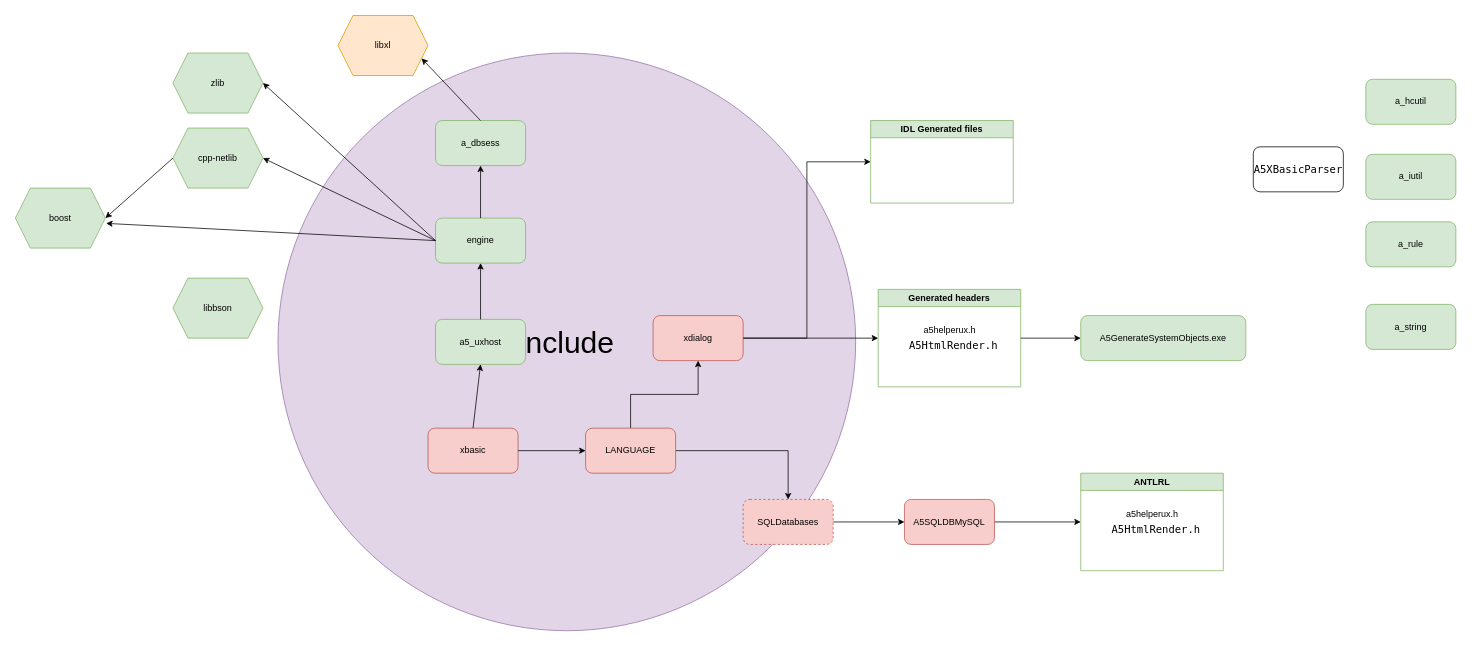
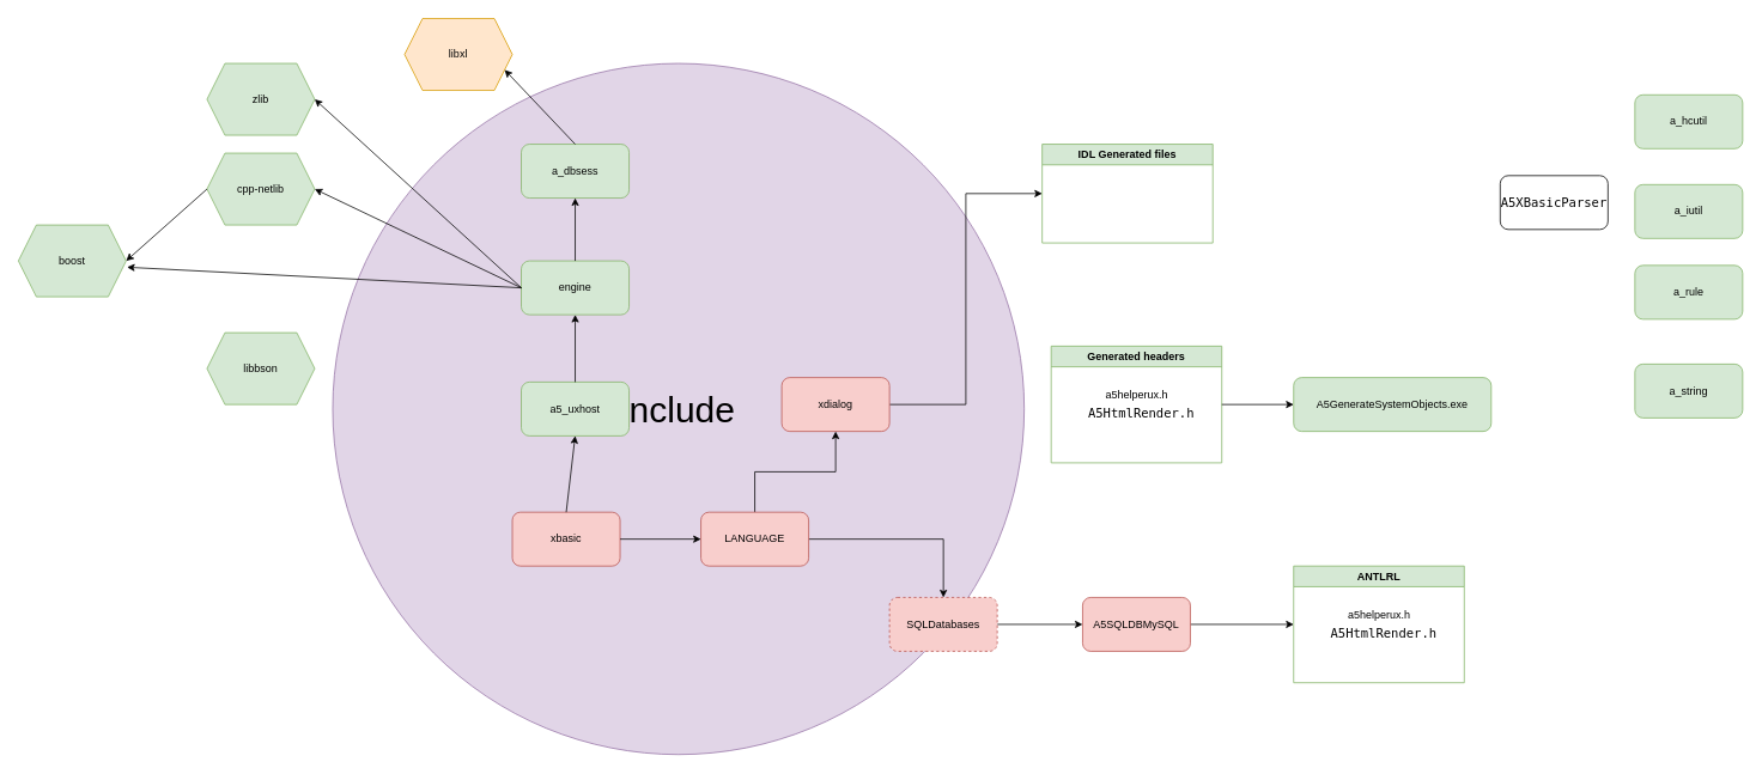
  <mxCell id="0" />
  <mxCell id="1" parent="0" />
  <mxCell id="2" value="&lt;font style=&quot;font-size: 40px;&quot;&gt;include&lt;/font&gt;" style="ellipse;whiteSpace=wrap;html=1;aspect=fixed;fillColor=#e1d5e7;strokeColor=#9673a6;movable=0;resizable=0;rotatable=0;deletable=0;editable=0;locked=1;connectable=0;" parent="1" vertex="1"><mxGeometry x="370" y="70" width="770" height="770" as="geometry" /></mxCell>
  <mxCell id="3" value="a_dbsess" style="rounded=1;whiteSpace=wrap;html=1;fillColor=#d5e8d4;strokeColor=#82b366;" parent="1" vertex="1"><mxGeometry x="580" y="160" width="120" height="60" as="geometry" /></mxCell>
  <mxCell id="4" value="a_iutil" style="rounded=1;whiteSpace=wrap;html=1;fillColor=#d5e8d4;strokeColor=#82b366;" parent="1" vertex="1"><mxGeometry x="1820" y="205" width="120" height="60" as="geometry" /></mxCell>
  <mxCell id="5" value="engine" style="rounded=1;whiteSpace=wrap;html=1;fillColor=#d5e8d4;strokeColor=#82b366;" parent="1" vertex="1"><mxGeometry x="580" y="290" width="120" height="60" as="geometry" /></mxCell>
  <mxCell id="6" value="" style="endArrow=classic;html=1;rounded=0;entryX=0.5;entryY=1;entryDx=0;entryDy=0;exitX=0.5;exitY=0;exitDx=0;exitDy=0;" parent="1" source="5" target="3" edge="1"><mxGeometry width="50" height="50" relative="1" as="geometry"><mxPoint x="660" y="540" as="sourcePoint" /><mxPoint x="710" y="490" as="targetPoint" /></mxGeometry></mxCell>
  <mxCell id="7" value="a5_uxhost" style="rounded=1;whiteSpace=wrap;html=1;fillColor=#d5e8d4;strokeColor=#82b366;" parent="1" vertex="1"><mxGeometry x="580" y="425" width="120" height="60" as="geometry" /></mxCell>
  <mxCell id="8" value="" style="endArrow=classic;html=1;rounded=0;exitX=0.5;exitY=0;exitDx=0;exitDy=0;entryX=0.5;entryY=1;entryDx=0;entryDy=0;" parent="1" source="7" target="5" edge="1"><mxGeometry width="50" height="50" relative="1" as="geometry"><mxPoint x="660" y="540" as="sourcePoint" /><mxPoint x="710" y="490" as="targetPoint" /></mxGeometry></mxCell>
  <mxCell id="9" value="a_hcutil" style="rounded=1;whiteSpace=wrap;html=1;fillColor=#d5e8d4;strokeColor=#82b366;" parent="1" vertex="1"><mxGeometry x="1820" y="105" width="120" height="60" as="geometry" /></mxCell>
  <mxCell id="10" value="a_rule" style="rounded=1;whiteSpace=wrap;html=1;fillColor=#d5e8d4;strokeColor=#82b366;" parent="1" vertex="1"><mxGeometry x="1820" y="295" width="120" height="60" as="geometry" /></mxCell>
  <mxCell id="11" value="a_string" style="rounded=1;whiteSpace=wrap;html=1;fillColor=#d5e8d4;strokeColor=#82b366;" parent="1" vertex="1"><mxGeometry x="1820" y="405" width="120" height="60" as="geometry" /></mxCell>
  <mxCell id="12" value="&lt;p style=&quot;font-family: &amp;quot;Droid Sans Mono&amp;quot;, &amp;quot;monospace&amp;quot;, monospace; font-size: 14px; line-height: 19px;&quot;&gt;A5XBasicParser&lt;/p&gt;" style="rounded=1;whiteSpace=wrap;html=1;" parent="1" vertex="1"><mxGeometry x="1670" y="195" width="120" height="60" as="geometry" /></mxCell>
  <mxCell id="13" style="edgeStyle=orthogonalEdgeStyle;rounded=0;orthogonalLoop=1;jettySize=auto;html=1;entryX=0;entryY=0.5;entryDx=0;entryDy=0;" edge="1" parent="1" source="14" target="32"><mxGeometry relative="1" as="geometry" /></mxCell>
  <mxCell id="14" value="xdialog" style="rounded=1;whiteSpace=wrap;html=1;fillColor=#f8cecc;strokeColor=#b85450;" parent="1" vertex="1"><mxGeometry x="870" y="420" width="120" height="60" as="geometry" /></mxCell>
  <mxCell id="15" value="xbasic" style="rounded=1;whiteSpace=wrap;html=1;fillColor=#f8cecc;strokeColor=#b85450;" parent="1" vertex="1"><mxGeometry x="570" y="570" width="120" height="60" as="geometry" /></mxCell>
  <mxCell id="16" value="" style="endArrow=classic;html=1;rounded=0;exitX=0.5;exitY=0;exitDx=0;exitDy=0;entryX=0.5;entryY=1;entryDx=0;entryDy=0;" parent="1" source="15" target="7" edge="1"><mxGeometry width="50" height="50" relative="1" as="geometry"><mxPoint x="660" y="540" as="sourcePoint" /><mxPoint x="710" y="490" as="targetPoint" /></mxGeometry></mxCell>
  <mxCell id="17" value="boost" style="shape=hexagon;perimeter=hexagonPerimeter2;whiteSpace=wrap;html=1;fixedSize=1;fillColor=#d5e8d4;strokeColor=#82b366;" parent="1" vertex="1"><mxGeometry x="20" y="250" width="120" height="80" as="geometry" /></mxCell>
  <mxCell id="18" value="zlib" style="shape=hexagon;perimeter=hexagonPerimeter2;whiteSpace=wrap;html=1;fixedSize=1;fillColor=#d5e8d4;strokeColor=#82b366;" parent="1" vertex="1"><mxGeometry x="230" y="70" width="120" height="80" as="geometry" /></mxCell>
  <mxCell id="19" value="cpp-netlib" style="shape=hexagon;perimeter=hexagonPerimeter2;whiteSpace=wrap;html=1;fixedSize=1;fillColor=#d5e8d4;strokeColor=#82b366;" parent="1" vertex="1"><mxGeometry x="230" y="170" width="120" height="80" as="geometry" /></mxCell>
  <mxCell id="20" value="libbson" style="shape=hexagon;perimeter=hexagonPerimeter2;whiteSpace=wrap;html=1;fixedSize=1;fillColor=#d5e8d4;strokeColor=#82b366;" parent="1" vertex="1"><mxGeometry x="230" y="370" width="120" height="80" as="geometry" /></mxCell>
  <mxCell id="21" value="" style="endArrow=classic;html=1;rounded=0;exitX=0;exitY=0.5;exitDx=0;exitDy=0;entryX=1.008;entryY=0.588;entryDx=0;entryDy=0;entryPerimeter=0;" parent="1" source="5" target="17" edge="1"><mxGeometry width="50" height="50" relative="1" as="geometry"><mxPoint x="660" y="540" as="sourcePoint" /><mxPoint x="710" y="490" as="targetPoint" /></mxGeometry></mxCell>
  <mxCell id="22" value="" style="endArrow=classic;html=1;rounded=0;exitX=0;exitY=0.5;exitDx=0;exitDy=0;entryX=1;entryY=0.5;entryDx=0;entryDy=0;" parent="1" source="5" target="18" edge="1"><mxGeometry width="50" height="50" relative="1" as="geometry"><mxPoint x="660" y="540" as="sourcePoint" /><mxPoint x="710" y="490" as="targetPoint" /></mxGeometry></mxCell>
  <mxCell id="23" value="" style="endArrow=classic;html=1;rounded=0;exitX=0;exitY=0.5;exitDx=0;exitDy=0;entryX=1;entryY=0.5;entryDx=0;entryDy=0;" parent="1" source="5" target="19" edge="1"><mxGeometry width="50" height="50" relative="1" as="geometry"><mxPoint x="660" y="540" as="sourcePoint" /><mxPoint x="710" y="490" as="targetPoint" /></mxGeometry></mxCell>
  <mxCell id="24" value="" style="endArrow=classic;html=1;rounded=0;exitX=0;exitY=0.5;exitDx=0;exitDy=0;entryX=1;entryY=0.5;entryDx=0;entryDy=0;" parent="1" source="19" target="17" edge="1"><mxGeometry width="50" height="50" relative="1" as="geometry"><mxPoint x="660" y="120" as="sourcePoint" /><mxPoint x="710" y="70" as="targetPoint" /></mxGeometry></mxCell>
  <mxCell id="25" value="" style="endArrow=classic;html=1;rounded=0;exitX=1;exitY=0.5;exitDx=0;exitDy=0;entryX=0;entryY=0.5;entryDx=0;entryDy=0;" parent="1" source="15" target="37" edge="1"><mxGeometry width="50" height="50" relative="1" as="geometry"><mxPoint x="790" y="570" as="sourcePoint" /><mxPoint x="840" y="520" as="targetPoint" /></mxGeometry></mxCell>
- <mxCell id="26" value="" style="endArrow=classic;html=1;rounded=0;exitX=1;exitY=0.5;exitDx=0;exitDy=0;entryX=0;entryY=0.5;entryDx=0;entryDy=0;" parent="1" source="14" target="27" edge="1"><mxGeometry width="50" height="50" relative="1" as="geometry"><mxPoint x="790" y="570" as="sourcePoint" /><mxPoint x="840" y="520" as="targetPoint" /></mxGeometry></mxCell>
  <mxCell id="27" value="Generated headers" style="swimlane;whiteSpace=wrap;html=1;fillColor=#d5e8d4;strokeColor=#82b366;" parent="1" vertex="1"><mxGeometry x="1170" y="385" width="190" height="130" as="geometry" /></mxCell>
  <mxCell id="28" value="a5helperux.h" style="text;html=1;align=center;verticalAlign=middle;resizable=0;points=[];autosize=1;strokeColor=none;fillColor=none;" parent="27" vertex="1"><mxGeometry x="50" y="40" width="90" height="30" as="geometry" /></mxCell>
  <mxCell id="29" value="&lt;div style=&quot;font-family: &amp;quot;Droid Sans Mono&amp;quot;, &amp;quot;monospace&amp;quot;, monospace; font-size: 14px; line-height: 19px;&quot;&gt;A5HtmlRender.h&lt;/div&gt;" style="text;html=1;align=center;verticalAlign=middle;resizable=0;points=[];autosize=1;strokeColor=none;fillColor=none;" parent="27" vertex="1"><mxGeometry x="30" y="60" width="140" height="30" as="geometry" /></mxCell>
  <mxCell id="30" value="A5GenerateSystemObjects.exe" style="rounded=1;whiteSpace=wrap;html=1;fillColor=#d5e8d4;strokeColor=#82b366;" parent="1" vertex="1"><mxGeometry x="1440" y="420" width="220" height="60" as="geometry" /></mxCell>
  <mxCell id="31" value="" style="endArrow=classic;html=1;rounded=0;exitX=1;exitY=0.5;exitDx=0;exitDy=0;entryX=0;entryY=0.5;entryDx=0;entryDy=0;" parent="1" source="27" target="30" edge="1"><mxGeometry width="50" height="50" relative="1" as="geometry"><mxPoint x="1060" y="225" as="sourcePoint" /><mxPoint x="1110" y="175" as="targetPoint" /></mxGeometry></mxCell>
  <mxCell id="32" value="IDL Generated files" style="swimlane;whiteSpace=wrap;html=1;fillColor=#d5e8d4;strokeColor=#82b366;" parent="1" vertex="1"><mxGeometry x="1160" y="160" width="190" height="110" as="geometry" /></mxCell>
  <mxCell id="33" value="libxl" style="shape=hexagon;perimeter=hexagonPerimeter2;whiteSpace=wrap;html=1;fixedSize=1;fillColor=#ffe6cc;strokeColor=#d79b00;" parent="1" vertex="1"><mxGeometry x="450" y="20" width="120" height="80" as="geometry" /></mxCell>
  <mxCell id="34" value="" style="endArrow=classic;html=1;rounded=0;exitX=0.5;exitY=0;exitDx=0;exitDy=0;entryX=1;entryY=0.75;entryDx=0;entryDy=0;" parent="1" source="3" target="33" edge="1"><mxGeometry width="50" height="50" relative="1" as="geometry"><mxPoint x="750" y="410" as="sourcePoint" /><mxPoint x="800" y="360" as="targetPoint" /></mxGeometry></mxCell>
  <mxCell id="35" value="" style="edgeStyle=orthogonalEdgeStyle;rounded=0;orthogonalLoop=1;jettySize=auto;html=1;" edge="1" parent="1" source="37" target="14"><mxGeometry relative="1" as="geometry" /></mxCell>
  <mxCell id="36" style="edgeStyle=orthogonalEdgeStyle;rounded=0;orthogonalLoop=1;jettySize=auto;html=1;" edge="1" parent="1" source="37" target="39"><mxGeometry relative="1" as="geometry" /></mxCell>
  <mxCell id="37" value="LANGUAGE" style="rounded=1;whiteSpace=wrap;html=1;fillColor=#f8cecc;strokeColor=#b85450;" vertex="1" parent="1"><mxGeometry x="780" y="570" width="120" height="60" as="geometry" /></mxCell>
  <mxCell id="38" style="edgeStyle=orthogonalEdgeStyle;rounded=0;orthogonalLoop=1;jettySize=auto;html=1;entryX=0;entryY=0.5;entryDx=0;entryDy=0;" edge="1" parent="1" source="39" target="41"><mxGeometry relative="1" as="geometry" /></mxCell>
  <mxCell id="39" value="SQLDatabases" style="rounded=1;whiteSpace=wrap;html=1;fillColor=#f8cecc;strokeColor=#b85450;dashed=1;" vertex="1" parent="1"><mxGeometry x="990" y="665" width="120" height="60" as="geometry" /></mxCell>
  <mxCell id="40" style="edgeStyle=orthogonalEdgeStyle;rounded=0;orthogonalLoop=1;jettySize=auto;html=1;entryX=0;entryY=0.5;entryDx=0;entryDy=0;" edge="1" parent="1" source="41" target="42"><mxGeometry relative="1" as="geometry" /></mxCell>
  <mxCell id="41" value="A5SQLDBMySQL" style="rounded=1;whiteSpace=wrap;html=1;fillColor=#f8cecc;strokeColor=#b85450;" vertex="1" parent="1"><mxGeometry x="1205" y="665" width="120" height="60" as="geometry" /></mxCell>
  <mxCell id="42" value="ANTLRL" style="swimlane;whiteSpace=wrap;html=1;fillColor=#d5e8d4;strokeColor=#82b366;" vertex="1" parent="1"><mxGeometry x="1440" y="630" width="190" height="130" as="geometry" /></mxCell>
  <mxCell id="43" value="a5helperux.h" style="text;html=1;align=center;verticalAlign=middle;resizable=0;points=[];autosize=1;strokeColor=none;fillColor=none;" vertex="1" parent="42"><mxGeometry x="50" y="40" width="90" height="30" as="geometry" /></mxCell>
  <mxCell id="44" value="&lt;div style=&quot;font-family: &amp;quot;Droid Sans Mono&amp;quot;, &amp;quot;monospace&amp;quot;, monospace; font-size: 14px; line-height: 19px;&quot;&gt;A5HtmlRender.h&lt;/div&gt;" style="text;html=1;align=center;verticalAlign=middle;resizable=0;points=[];autosize=1;strokeColor=none;fillColor=none;" vertex="1" parent="42"><mxGeometry x="30" y="60" width="140" height="30" as="geometry" /></mxCell>
